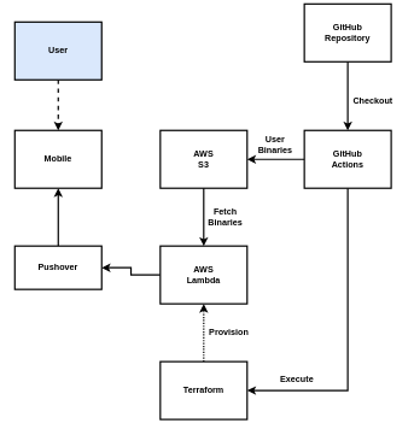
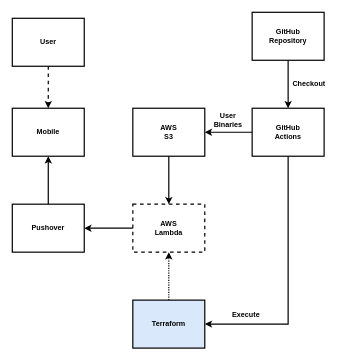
  <mxCell id="0" />
  <mxCell id="1" parent="0" />
  <mxCell id="2" style="edgeStyle=orthogonalEdgeStyle;rounded=0;orthogonalLoop=1;jettySize=auto;html=1;entryX=1;entryY=0.5;entryDx=0;entryDy=0;strokeWidth=2;fontSize=12;fontColor=#000000;exitX=0.5;exitY=1;exitDx=0;exitDy=0;" parent="1" source="12" target="18" edge="1"><mxGeometry relative="1" as="geometry"><Array as="points"><mxPoint x="480" y="540" /></Array><mxPoint x="660" y="260" as="sourcePoint" /><mxPoint x="300.005" y="660" as="targetPoint" /></mxGeometry></mxCell>
  <mxCell id="3" style="edgeStyle=orthogonalEdgeStyle;rounded=0;orthogonalLoop=1;jettySize=auto;html=1;strokeWidth=2;fontSize=12;fontColor=#000000;dashed=1;dashPattern=1 1;exitX=0.5;exitY=0;exitDx=0;exitDy=0;entryX=0.5;entryY=1;entryDx=0;entryDy=0;" parent="1" source="18" target="20" edge="1"><mxGeometry relative="1" as="geometry"><mxPoint x="301" y="460" as="targetPoint" /><Array as="points" /><mxPoint x="300" y="580" as="sourcePoint" /></mxGeometry></mxCell>
  <mxCell id="4" style="edgeStyle=orthogonalEdgeStyle;rounded=0;orthogonalLoop=1;jettySize=auto;html=1;strokeWidth=2;fontSize=12;fontColor=#000000;exitX=0;exitY=0.5;exitDx=0;exitDy=0;entryX=1;entryY=0.5;entryDx=0;entryDy=0;" parent="1" source="12" target="19" edge="1"><mxGeometry relative="1" as="geometry"><mxPoint x="341" y="220" as="targetPoint" /><mxPoint x="620" y="220" as="sourcePoint" /></mxGeometry></mxCell>
  <mxCell id="5" style="edgeStyle=orthogonalEdgeStyle;rounded=0;orthogonalLoop=1;jettySize=auto;html=1;strokeWidth=2;entryX=0.5;entryY=0;entryDx=0;entryDy=0;" parent="1" source="13" target="12" edge="1"><mxGeometry relative="1" as="geometry"><mxPoint x="660" y="220" as="sourcePoint" /><mxPoint x="580" y="220" as="targetPoint" /></mxGeometry></mxCell>
  <mxCell id="6" value="Checkout" style="text;html=1;strokeColor=none;fillColor=none;align=center;verticalAlign=middle;whiteSpace=wrap;rounded=0;fontSize=12;fontColor=#000000;fontStyle=1" parent="1" vertex="1"><mxGeometry x="480" y="100" width="70" height="80" as="geometry" /></mxCell>
  <mxCell id="7" value="Execute" style="text;html=1;strokeColor=none;fillColor=none;align=center;verticalAlign=middle;whiteSpace=wrap;rounded=0;fontSize=12;fontColor=#000000;fontStyle=1" parent="1" vertex="1"><mxGeometry x="340" y="510" width="140" height="30" as="geometry" /></mxCell>
- <mxCell id="8" value="Provision" style="text;html=1;strokeColor=none;fillColor=none;align=center;verticalAlign=middle;whiteSpace=wrap;rounded=0;fontSize=12;fontColor=#000000;fontStyle=1" parent="1" vertex="1"><mxGeometry x="281" y="420" width="70" height="80" as="geometry" /></mxCell>
  <mxCell id="9" style="edgeStyle=orthogonalEdgeStyle;rounded=0;orthogonalLoop=1;jettySize=auto;html=1;strokeWidth=2;exitX=0.5;exitY=1;exitDx=0;exitDy=0;dashed=1;" parent="1" source="16" target="17" edge="1"><mxGeometry relative="1" as="geometry"><mxPoint x="-60" y="-141" as="sourcePoint" /><mxPoint x="20" y="-141" as="targetPoint" /><Array as="points" /></mxGeometry></mxCell>
  <mxCell id="10" value="User&lt;br&gt;Binaries" style="text;html=1;strokeColor=none;fillColor=none;align=center;verticalAlign=middle;whiteSpace=wrap;rounded=0;fontSize=12;fontColor=#000000;fontStyle=1" parent="1" vertex="1"><mxGeometry x="340" y="180" width="80" height="40" as="geometry" /></mxCell>
  <mxCell id="11" style="edgeStyle=orthogonalEdgeStyle;rounded=0;orthogonalLoop=1;jettySize=auto;html=1;fontSize=12;fontColor=#000000;strokeWidth=2;exitX=0;exitY=0.5;exitDx=0;exitDy=0;" parent="1" source="20" target="15" edge="1"><mxGeometry relative="1" as="geometry"><mxPoint x="20" y="421" as="targetPoint" /><mxPoint x="261" y="420" as="sourcePoint" /></mxGeometry></mxCell>
  <mxCell id="12" value="GitHub&lt;br&gt;Actions" style="rounded=0;whiteSpace=wrap;html=1;fontStyle=1;strokeWidth=2;" parent="1" vertex="1"><mxGeometry x="420" y="180" width="120" height="80" as="geometry" /></mxCell>
- <mxCell id="13" value="GitHub&lt;br&gt;Repository" style="rounded=0;whiteSpace=wrap;html=1;fontStyle=1;strokeWidth=2;" parent="1" vertex="1"><mxGeometry x="420" y="5" width="120" height="80" as="geometry" /></mxCell>
+ <mxCell id="13" value="GitHub&lt;br&gt;Repository" style="rounded=0;whiteSpace=wrap;html=1;fontStyle=1;strokeWidth=2;" parent="1" vertex="1"><mxGeometry x="420" y="20" width="120" height="80" as="geometry" /></mxCell>
  <mxCell id="14" style="edgeStyle=orthogonalEdgeStyle;rounded=0;orthogonalLoop=1;jettySize=auto;html=1;entryX=0.5;entryY=1;entryDx=0;entryDy=0;strokeWidth=2;exitX=0.5;exitY=0;exitDx=0;exitDy=0;" parent="1" source="15" target="17" edge="1"><mxGeometry relative="1" as="geometry"><mxPoint x="160" y="461" as="sourcePoint" /></mxGeometry></mxCell>
- <mxCell id="15" value="Pushover" style="rounded=0;whiteSpace=wrap;html=1;fontStyle=1;strokeWidth=2;" parent="1" vertex="1"><mxGeometry x="20" y="340" width="120" height="60" as="geometry" /></mxCell>
- <mxCell id="16" value="User" style="rounded=0;whiteSpace=wrap;html=1;fontStyle=1;strokeWidth=2;fillColor=#dae8fc;" parent="1" vertex="1"><mxGeometry x="20" y="30" width="120" height="80" as="geometry" /></mxCell>
+ <mxCell id="15" value="Pushover" style="rounded=0;whiteSpace=wrap;html=1;fontStyle=1;strokeWidth=2;" parent="1" vertex="1"><mxGeometry x="20" y="340" width="120" height="80" as="geometry" /></mxCell>
+ <mxCell id="16" value="User" style="rounded=0;whiteSpace=wrap;html=1;fontStyle=1;strokeWidth=2;" parent="1" vertex="1"><mxGeometry x="20" y="30" width="120" height="80" as="geometry" /></mxCell>
  <mxCell id="17" value="Mobile" style="rounded=0;whiteSpace=wrap;html=1;fontStyle=1;strokeWidth=2;" parent="1" vertex="1"><mxGeometry x="20" y="180" width="120" height="80" as="geometry" /></mxCell>
- <mxCell id="18" value="Terraform" style="rounded=0;whiteSpace=wrap;html=1;fontStyle=1;strokeWidth=2;" parent="1" vertex="1"><mxGeometry x="221" y="500" width="120" height="80" as="geometry" /></mxCell>
+ <mxCell id="18" value="Terraform" style="rounded=0;whiteSpace=wrap;html=1;fontStyle=1;strokeWidth=2;fillColor=#dae8fc;" parent="1" vertex="1"><mxGeometry x="221" y="500" width="120" height="80" as="geometry" /></mxCell>
  <mxCell id="19" value="AWS&lt;br&gt;S3" style="rounded=0;whiteSpace=wrap;html=1;fontStyle=1;strokeWidth=2;" parent="1" vertex="1"><mxGeometry x="221" y="180" width="120" height="80" as="geometry" /></mxCell>
- <mxCell id="20" value="AWS&lt;br&gt;Lambda" style="rounded=0;whiteSpace=wrap;html=1;fontStyle=1;strokeWidth=2;" parent="1" vertex="1"><mxGeometry x="221" y="340" width="120" height="80" as="geometry" /></mxCell>
+ <mxCell id="20" value="AWS&lt;br&gt;Lambda" style="rounded=0;whiteSpace=wrap;html=1;fontStyle=1;strokeWidth=2;dashed=1;" parent="1" vertex="1"><mxGeometry x="221" y="340" width="120" height="80" as="geometry" /></mxCell>
  <mxCell id="21" style="edgeStyle=orthogonalEdgeStyle;rounded=0;orthogonalLoop=1;jettySize=auto;html=1;entryX=0.5;entryY=0;entryDx=0;entryDy=0;strokeWidth=2;fontSize=12;fontColor=#000000;exitX=0.5;exitY=1;exitDx=0;exitDy=0;" parent="1" source="19" target="20" edge="1"><mxGeometry relative="1" as="geometry"><mxPoint x="301" y="260" as="sourcePoint" /><mxPoint x="301" y="380" as="targetPoint" /></mxGeometry></mxCell>
- <mxCell id="22" value="Fetch&lt;br&gt;Binaries" style="text;html=1;strokeColor=none;fillColor=none;align=center;verticalAlign=middle;whiteSpace=wrap;rounded=0;fontSize=12;fontColor=#000000;fontStyle=1" parent="1" vertex="1"><mxGeometry x="281" y="260" width="60" height="80" as="geometry" /></mxCell>
